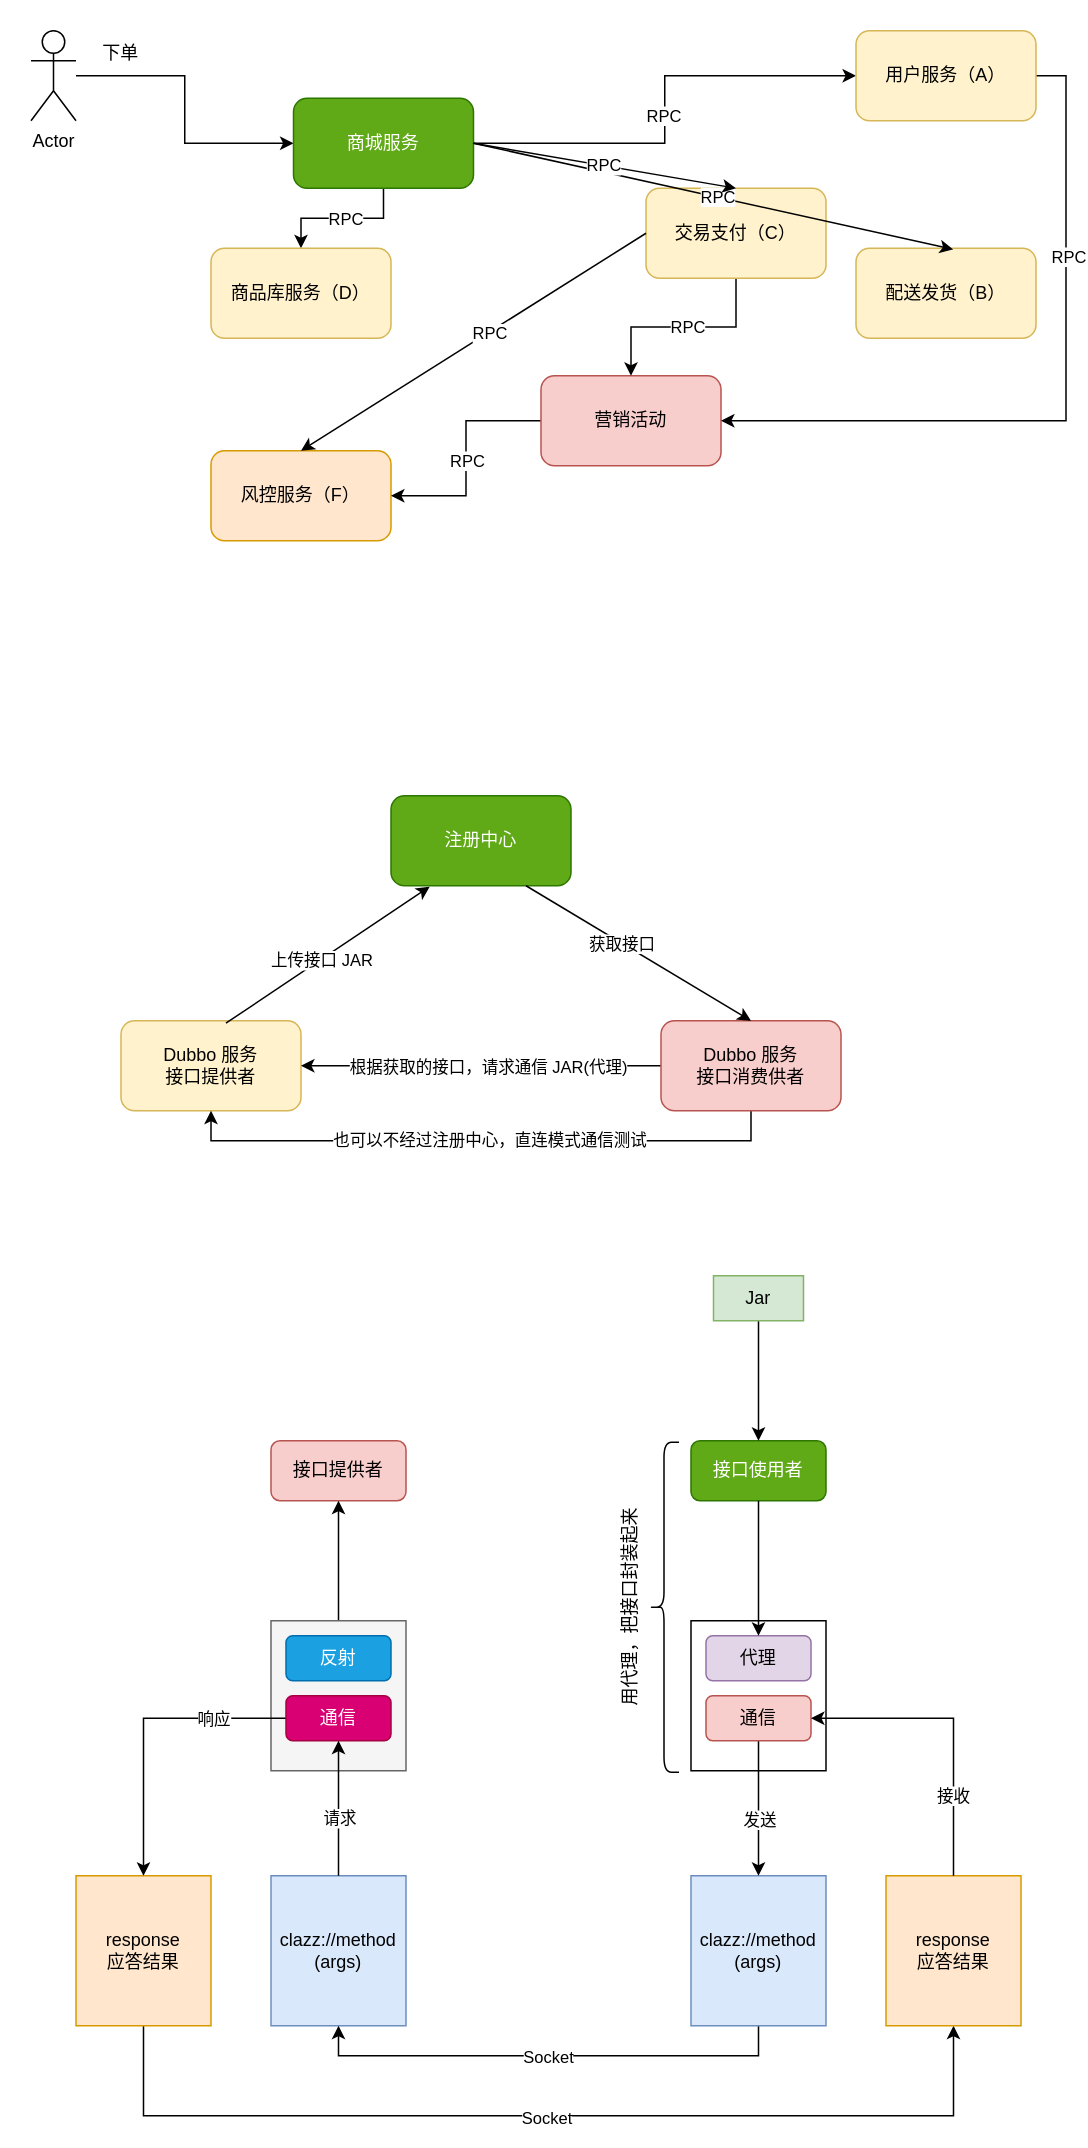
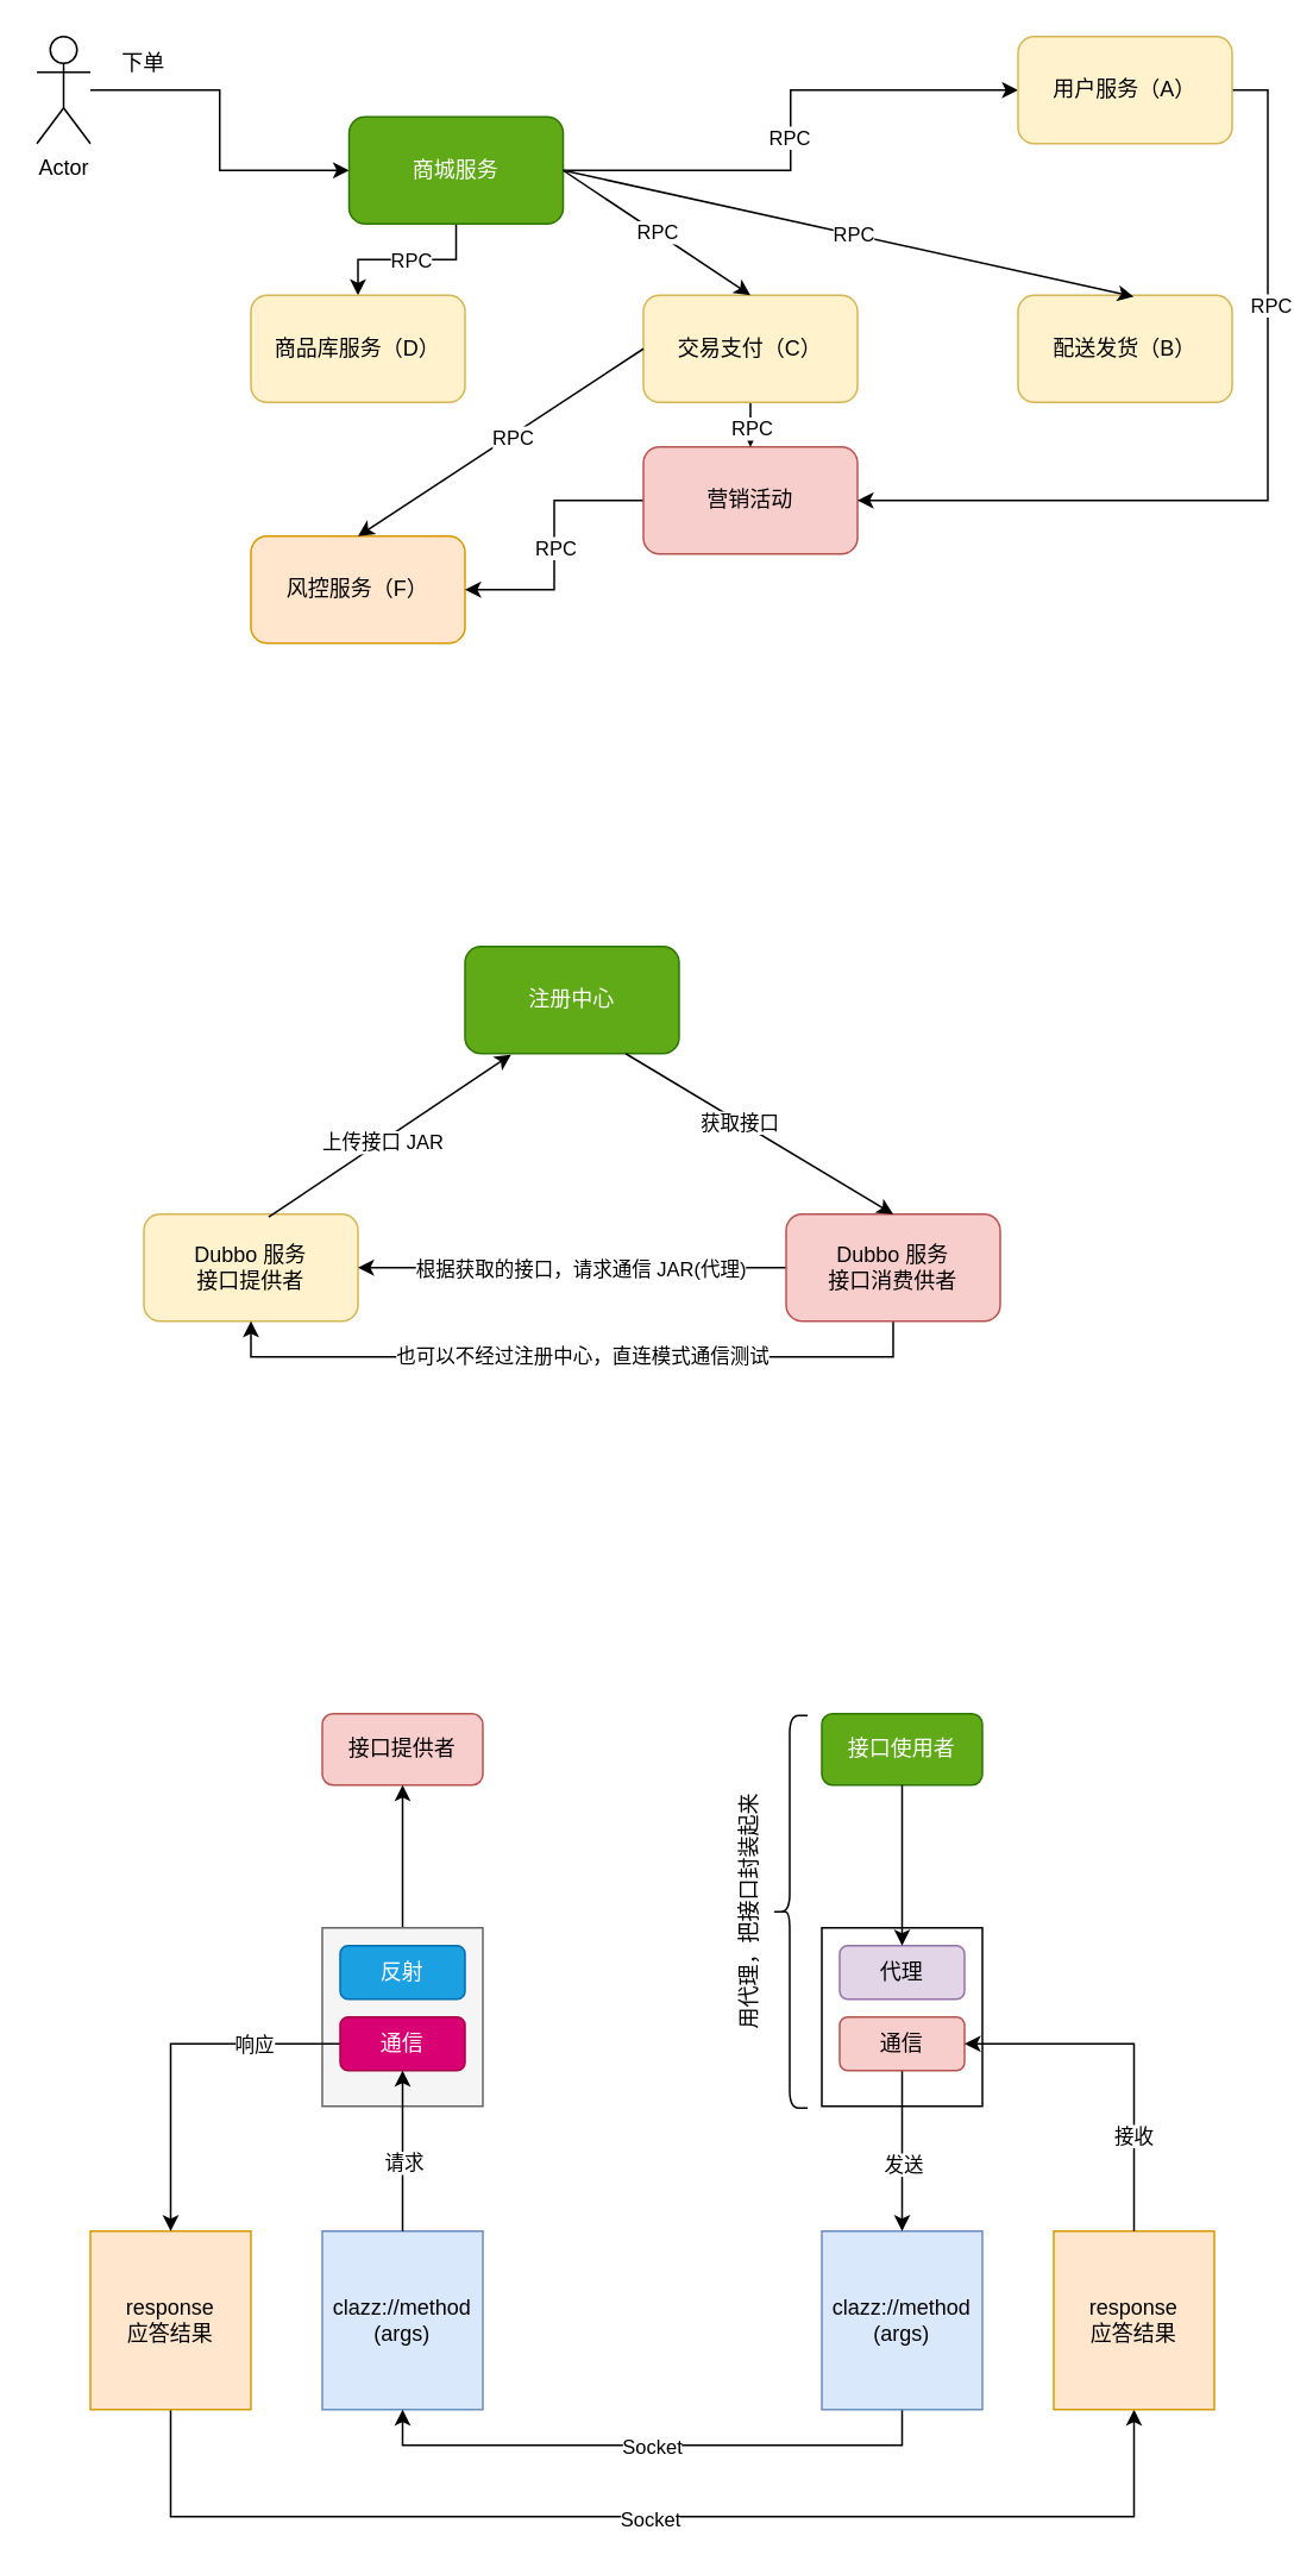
  <mxCell id="0" />
  <mxCell id="1" parent="0" />
  <mxCell id="2" style="edgeStyle=orthogonalEdgeStyle;rounded=0;orthogonalLoop=1;jettySize=auto;html=1;" edge="1" parent="1" source="3" target="8"><mxGeometry relative="1" as="geometry" /></mxCell>
  <mxCell id="3" value="Actor" style="shape=umlActor;verticalLabelPosition=bottom;verticalAlign=top;html=1;outlineConnect=0;" vertex="1" parent="1"><mxGeometry x="20" y="20" width="30" height="60" as="geometry" /></mxCell>
  <mxCell id="4" style="edgeStyle=orthogonalEdgeStyle;rounded=0;orthogonalLoop=1;jettySize=auto;html=1;entryX=0;entryY=0.5;entryDx=0;entryDy=0;" edge="1" parent="1" source="8" target="16"><mxGeometry relative="1" as="geometry" /></mxCell>
  <mxCell id="5" value="RPC" style="edgeLabel;html=1;align=center;verticalAlign=middle;resizable=0;points=[];" vertex="1" connectable="0" parent="4"><mxGeometry x="-0.024" y="1" relative="1" as="geometry"><mxPoint as="offset" /></mxGeometry></mxCell>
  <mxCell id="6" style="edgeStyle=orthogonalEdgeStyle;rounded=0;orthogonalLoop=1;jettySize=auto;html=1;exitX=0.5;exitY=1;exitDx=0;exitDy=0;" edge="1" parent="1" source="8" target="9"><mxGeometry relative="1" as="geometry" /></mxCell>
  <mxCell id="7" value="RPC" style="edgeLabel;html=1;align=center;verticalAlign=middle;resizable=0;points=[];" vertex="1" connectable="0" parent="6"><mxGeometry x="-0.037" relative="1" as="geometry"><mxPoint as="offset" /></mxGeometry></mxCell>
  <mxCell id="8" value="商城服务" style="rounded=1;whiteSpace=wrap;html=1;fillColor=#60a917;fontColor=#ffffff;strokeColor=#2D7600;" vertex="1" parent="1"><mxGeometry x="195" y="65" width="120" height="60" as="geometry" /></mxCell>
  <mxCell id="9" value="商品库服务（D）" style="rounded=1;whiteSpace=wrap;html=1;fillColor=#fff2cc;strokeColor=#d6b656;" vertex="1" parent="1"><mxGeometry x="140" y="165" width="120" height="60" as="geometry" /></mxCell>
  <mxCell id="10" value="风控服务（F）" style="rounded=1;whiteSpace=wrap;html=1;fillColor=#ffe6cc;strokeColor=#d79b00;" vertex="1" parent="1"><mxGeometry x="140" y="300" width="120" height="60" as="geometry" /></mxCell>
  <mxCell id="11" style="edgeStyle=orthogonalEdgeStyle;rounded=0;orthogonalLoop=1;jettySize=auto;html=1;entryX=1;entryY=0.5;entryDx=0;entryDy=0;" edge="1" parent="1" source="13" target="10"><mxGeometry relative="1" as="geometry" /></mxCell>
  <mxCell id="12" value="RPC" style="edgeLabel;html=1;align=center;verticalAlign=middle;resizable=0;points=[];" vertex="1" connectable="0" parent="11"><mxGeometry x="0.015" relative="1" as="geometry"><mxPoint as="offset" /></mxGeometry></mxCell>
  <mxCell id="13" value="营销活动" style="rounded=1;whiteSpace=wrap;html=1;fillColor=#f8cecc;strokeColor=#b85450;" vertex="1" parent="1"><mxGeometry x="360" y="250" width="120" height="60" as="geometry" /></mxCell>
  <mxCell id="14" style="edgeStyle=orthogonalEdgeStyle;rounded=0;orthogonalLoop=1;jettySize=auto;html=1;exitX=1;exitY=0.5;exitDx=0;exitDy=0;entryX=1;entryY=0.5;entryDx=0;entryDy=0;" edge="1" parent="1" source="16" target="13"><mxGeometry relative="1" as="geometry" /></mxCell>
  <mxCell id="15" value="RPC" style="edgeLabel;html=1;align=center;verticalAlign=middle;resizable=0;points=[];" vertex="1" connectable="0" parent="14"><mxGeometry x="-0.417" y="1" relative="1" as="geometry"><mxPoint as="offset" /></mxGeometry></mxCell>
  <mxCell id="16" value="用户服务（A）" style="rounded=1;whiteSpace=wrap;html=1;fillColor=#fff2cc;strokeColor=#d6b656;" vertex="1" parent="1"><mxGeometry x="570" y="20" width="120" height="60" as="geometry" /></mxCell>
  <mxCell id="17" style="edgeStyle=orthogonalEdgeStyle;rounded=0;orthogonalLoop=1;jettySize=auto;html=1;exitX=0.5;exitY=1;exitDx=0;exitDy=0;" edge="1" parent="1" source="19" target="13"><mxGeometry relative="1" as="geometry" /></mxCell>
  <mxCell id="18" value="RPC" style="edgeLabel;html=1;align=center;verticalAlign=middle;resizable=0;points=[];" vertex="1" connectable="0" parent="17"><mxGeometry x="-0.042" relative="1" as="geometry"><mxPoint as="offset" /></mxGeometry></mxCell>
- <mxCell id="19" value="交易支付（C）" style="rounded=1;whiteSpace=wrap;html=1;fillColor=#fff2cc;strokeColor=#d6b656;" vertex="1" parent="1"><mxGeometry x="430" y="125" width="120" height="60" as="geometry" /></mxCell>
+ <mxCell id="19" value="交易支付（C）" style="rounded=1;whiteSpace=wrap;html=1;fillColor=#fff2cc;strokeColor=#d6b656;" vertex="1" parent="1"><mxGeometry x="360" y="165" width="120" height="60" as="geometry" /></mxCell>
  <mxCell id="20" value="配送发货（B）" style="rounded=1;whiteSpace=wrap;html=1;fillColor=#fff2cc;strokeColor=#d6b656;" vertex="1" parent="1"><mxGeometry x="570" y="165" width="120" height="60" as="geometry" /></mxCell>
  <mxCell id="21" value="下单" style="text;html=1;strokeColor=none;fillColor=none;align=center;verticalAlign=middle;whiteSpace=wrap;rounded=0;" vertex="1" parent="1"><mxGeometry x="50" y="20" width="60" height="30" as="geometry" /></mxCell>
  <mxCell id="22" value="" style="endArrow=classic;html=1;rounded=0;exitX=1;exitY=0.5;exitDx=0;exitDy=0;entryX=0.54;entryY=0.013;entryDx=0;entryDy=0;entryPerimeter=0;" edge="1" parent="1" source="8" target="20"><mxGeometry width="50" height="50" relative="1" as="geometry"><mxPoint x="440" y="160" as="sourcePoint" /><mxPoint x="490" y="110" as="targetPoint" /></mxGeometry></mxCell>
  <mxCell id="23" value="RPC" style="edgeLabel;html=1;align=center;verticalAlign=middle;resizable=0;points=[];" vertex="1" connectable="0" parent="22"><mxGeometry x="-0.008" relative="1" as="geometry"><mxPoint x="4" as="offset" /></mxGeometry></mxCell>
  <mxCell id="24" value="" style="endArrow=classic;html=1;rounded=0;exitX=1;exitY=0.5;exitDx=0;exitDy=0;entryX=0.5;entryY=0;entryDx=0;entryDy=0;" edge="1" parent="1" source="8" target="19"><mxGeometry width="50" height="50" relative="1" as="geometry"><mxPoint x="440" y="160" as="sourcePoint" /><mxPoint x="490" y="110" as="targetPoint" /></mxGeometry></mxCell>
  <mxCell id="25" value="RPC" style="edgeLabel;html=1;align=center;verticalAlign=middle;resizable=0;points=[];" vertex="1" connectable="0" parent="24"><mxGeometry x="-0.005" relative="1" as="geometry"><mxPoint as="offset" /></mxGeometry></mxCell>
  <mxCell id="26" value="" style="endArrow=classic;html=1;rounded=0;exitX=0;exitY=0.5;exitDx=0;exitDy=0;entryX=0.5;entryY=0;entryDx=0;entryDy=0;" edge="1" parent="1" source="19" target="10"><mxGeometry width="50" height="50" relative="1" as="geometry"><mxPoint x="440" y="160" as="sourcePoint" /><mxPoint x="490" y="110" as="targetPoint" /></mxGeometry></mxCell>
  <mxCell id="27" value="RPC" style="edgeLabel;html=1;align=center;verticalAlign=middle;resizable=0;points=[];" vertex="1" connectable="0" parent="26"><mxGeometry x="-0.085" y="1" relative="1" as="geometry"><mxPoint as="offset" /></mxGeometry></mxCell>
  <mxCell id="28" value="注册中心" style="rounded=1;whiteSpace=wrap;html=1;fillColor=#60a917;fontColor=#ffffff;strokeColor=#2D7600;" vertex="1" parent="1"><mxGeometry x="260" y="530" width="120" height="60" as="geometry" /></mxCell>
  <mxCell id="29" value="Dubbo 服务&lt;br&gt;接口提供者" style="rounded=1;whiteSpace=wrap;html=1;fillColor=#fff2cc;strokeColor=#d6b656;" vertex="1" parent="1"><mxGeometry x="80" y="680" width="120" height="60" as="geometry" /></mxCell>
  <mxCell id="30" style="edgeStyle=orthogonalEdgeStyle;rounded=0;orthogonalLoop=1;jettySize=auto;html=1;exitX=0.5;exitY=1;exitDx=0;exitDy=0;entryX=0.5;entryY=1;entryDx=0;entryDy=0;" edge="1" parent="1" source="34" target="29"><mxGeometry relative="1" as="geometry" /></mxCell>
  <mxCell id="31" value="也可以不经过注册中心，直连模式通信测试" style="edgeLabel;html=1;align=center;verticalAlign=middle;resizable=0;points=[];" vertex="1" connectable="0" parent="30"><mxGeometry x="0.502" y="-1" relative="1" as="geometry"><mxPoint x="105" as="offset" /></mxGeometry></mxCell>
  <mxCell id="32" style="edgeStyle=orthogonalEdgeStyle;rounded=0;orthogonalLoop=1;jettySize=auto;html=1;entryX=1;entryY=0.5;entryDx=0;entryDy=0;" edge="1" parent="1" source="34" target="29"><mxGeometry relative="1" as="geometry" /></mxCell>
  <mxCell id="33" value="根据获取的接口，请求通信 JAR(代理)" style="edgeLabel;html=1;align=center;verticalAlign=middle;resizable=0;points=[];" vertex="1" connectable="0" parent="32"><mxGeometry x="0.647" y="-1" relative="1" as="geometry"><mxPoint x="82" y="1" as="offset" /></mxGeometry></mxCell>
  <mxCell id="34" value="Dubbo 服务&lt;br&gt;接口消费供者" style="rounded=1;whiteSpace=wrap;html=1;fillColor=#f8cecc;strokeColor=#b85450;" vertex="1" parent="1"><mxGeometry x="440" y="680" width="120" height="60" as="geometry" /></mxCell>
  <mxCell id="35" value="" style="endArrow=classic;html=1;rounded=0;exitX=0.583;exitY=0.027;exitDx=0;exitDy=0;exitPerimeter=0;entryX=0.215;entryY=1.01;entryDx=0;entryDy=0;entryPerimeter=0;" edge="1" parent="1" source="29" target="28"><mxGeometry width="50" height="50" relative="1" as="geometry"><mxPoint x="420" y="520" as="sourcePoint" /><mxPoint x="470" y="470" as="targetPoint" /></mxGeometry></mxCell>
  <mxCell id="36" value="上传接口 JAR" style="edgeLabel;html=1;align=center;verticalAlign=middle;resizable=0;points=[];" vertex="1" connectable="0" parent="35"><mxGeometry x="-0.076" relative="1" as="geometry"><mxPoint as="offset" /></mxGeometry></mxCell>
  <mxCell id="37" value="" style="endArrow=classic;html=1;rounded=0;exitX=0.75;exitY=1;exitDx=0;exitDy=0;entryX=0.5;entryY=0;entryDx=0;entryDy=0;" edge="1" parent="1" source="28" target="34"><mxGeometry width="50" height="50" relative="1" as="geometry"><mxPoint x="420" y="520" as="sourcePoint" /><mxPoint x="470" y="470" as="targetPoint" /></mxGeometry></mxCell>
  <mxCell id="38" value="获取接口" style="edgeLabel;html=1;align=center;verticalAlign=middle;resizable=0;points=[];" vertex="1" connectable="0" parent="37"><mxGeometry x="-0.152" relative="1" as="geometry"><mxPoint as="offset" /></mxGeometry></mxCell>
  <mxCell id="39" value="接口提供者" style="rounded=1;whiteSpace=wrap;html=1;fillColor=#f8cecc;strokeColor=#b85450;" vertex="1" parent="1"><mxGeometry x="180" y="960" width="90" height="40" as="geometry" /></mxCell>
  <mxCell id="40" value="接口使用者" style="rounded=1;whiteSpace=wrap;html=1;fillColor=#60a917;fontColor=#ffffff;strokeColor=#2D7600;" vertex="1" parent="1"><mxGeometry x="460" y="960" width="90" height="40" as="geometry" /></mxCell>
  <mxCell id="41" style="edgeStyle=orthogonalEdgeStyle;rounded=0;orthogonalLoop=1;jettySize=auto;html=1;exitX=0.5;exitY=1;exitDx=0;exitDy=0;entryX=0.5;entryY=1;entryDx=0;entryDy=0;" edge="1" parent="1" source="43" target="45"><mxGeometry relative="1" as="geometry"><Array as="points"><mxPoint x="95" y="1410" /><mxPoint x="635" y="1410" /></Array></mxGeometry></mxCell>
  <mxCell id="42" value="Socket" style="edgeLabel;html=1;align=center;verticalAlign=middle;resizable=0;points=[];" vertex="1" connectable="0" parent="41"><mxGeometry x="-0.006" y="-1" relative="1" as="geometry"><mxPoint as="offset" /></mxGeometry></mxCell>
  <mxCell id="43" value="response&lt;br&gt;应答结果" style="rounded=0;whiteSpace=wrap;html=1;fillColor=#ffe6cc;strokeColor=#d79b00;" vertex="1" parent="1"><mxGeometry x="50" y="1250" width="90" height="100" as="geometry" /></mxCell>
  <mxCell id="44" value="clazz://method&lt;br&gt;(args)" style="rounded=0;whiteSpace=wrap;html=1;fillColor=#dae8fc;strokeColor=#6c8ebf;" vertex="1" parent="1"><mxGeometry x="180" y="1250" width="90" height="100" as="geometry" /></mxCell>
  <mxCell id="45" value="response&lt;br&gt;应答结果" style="rounded=0;whiteSpace=wrap;html=1;fillColor=#ffe6cc;strokeColor=#d79b00;" vertex="1" parent="1"><mxGeometry x="590" y="1250" width="90" height="100" as="geometry" /></mxCell>
  <mxCell id="46" style="edgeStyle=orthogonalEdgeStyle;rounded=0;orthogonalLoop=1;jettySize=auto;html=1;exitX=0.5;exitY=1;exitDx=0;exitDy=0;entryX=0.5;entryY=1;entryDx=0;entryDy=0;" edge="1" parent="1" source="48" target="44"><mxGeometry relative="1" as="geometry" /></mxCell>
  <mxCell id="47" value="Socket" style="edgeLabel;html=1;align=center;verticalAlign=middle;resizable=0;points=[];" vertex="1" connectable="0" parent="46"><mxGeometry x="0.008" relative="1" as="geometry"><mxPoint as="offset" /></mxGeometry></mxCell>
  <mxCell id="48" value="clazz://method&lt;br&gt;(args)" style="rounded=0;whiteSpace=wrap;html=1;fillColor=#dae8fc;strokeColor=#6c8ebf;" vertex="1" parent="1"><mxGeometry x="460" y="1250" width="90" height="100" as="geometry" /></mxCell>
  <mxCell id="49" style="edgeStyle=orthogonalEdgeStyle;rounded=0;orthogonalLoop=1;jettySize=auto;html=1;" edge="1" parent="1" source="50" target="39"><mxGeometry relative="1" as="geometry" /></mxCell>
  <mxCell id="50" value="" style="rounded=0;whiteSpace=wrap;html=1;fillColor=#f5f5f5;fontColor=#333333;strokeColor=#666666;" vertex="1" parent="1"><mxGeometry x="180" y="1080" width="90" height="100" as="geometry" /></mxCell>
  <mxCell id="51" value="" style="rounded=0;whiteSpace=wrap;html=1;" vertex="1" parent="1"><mxGeometry x="460" y="1080" width="90" height="100" as="geometry" /></mxCell>
  <mxCell id="52" style="edgeStyle=orthogonalEdgeStyle;rounded=0;orthogonalLoop=1;jettySize=auto;html=1;entryX=0.5;entryY=0;entryDx=0;entryDy=0;" edge="1" parent="1" source="54" target="43"><mxGeometry relative="1" as="geometry" /></mxCell>
  <mxCell id="53" value="响应" style="edgeLabel;html=1;align=center;verticalAlign=middle;resizable=0;points=[];" vertex="1" connectable="0" parent="52"><mxGeometry x="-0.51" relative="1" as="geometry"><mxPoint as="offset" /></mxGeometry></mxCell>
  <mxCell id="54" value="通信" style="rounded=1;whiteSpace=wrap;html=1;fillColor=#d80073;fontColor=#ffffff;strokeColor=#A50040;" vertex="1" parent="1"><mxGeometry x="190" y="1130" width="70" height="30" as="geometry" /></mxCell>
  <mxCell id="55" value="反射" style="rounded=1;whiteSpace=wrap;html=1;fillColor=#1ba1e2;fontColor=#ffffff;strokeColor=#006EAF;" vertex="1" parent="1"><mxGeometry x="190" y="1090" width="70" height="30" as="geometry" /></mxCell>
  <mxCell id="56" value="代理" style="rounded=1;whiteSpace=wrap;html=1;fillColor=#e1d5e7;strokeColor=#9673a6;" vertex="1" parent="1"><mxGeometry x="470" y="1090" width="70" height="30" as="geometry" /></mxCell>
  <mxCell id="57" style="edgeStyle=orthogonalEdgeStyle;rounded=0;orthogonalLoop=1;jettySize=auto;html=1;exitX=0.5;exitY=1;exitDx=0;exitDy=0;" edge="1" parent="1" source="59" target="48"><mxGeometry relative="1" as="geometry" /></mxCell>
  <mxCell id="58" value="发送" style="edgeLabel;html=1;align=center;verticalAlign=middle;resizable=0;points=[];" vertex="1" connectable="0" parent="57"><mxGeometry x="0.155" relative="1" as="geometry"><mxPoint as="offset" /></mxGeometry></mxCell>
  <mxCell id="59" value="通信" style="rounded=1;whiteSpace=wrap;html=1;fillColor=#f8cecc;strokeColor=#b85450;" vertex="1" parent="1"><mxGeometry x="470" y="1130" width="70" height="30" as="geometry" /></mxCell>
- <mxCell id="60" style="edgeStyle=orthogonalEdgeStyle;rounded=0;orthogonalLoop=1;jettySize=auto;html=1;entryX=0.5;entryY=0;entryDx=0;entryDy=0;" edge="1" parent="1" source="61" target="40"><mxGeometry relative="1" as="geometry" /></mxCell>
- <mxCell id="61" value="Jar" style="text;html=1;strokeColor=#82b366;fillColor=#d5e8d4;align=center;verticalAlign=middle;whiteSpace=wrap;rounded=0;" vertex="1" parent="1"><mxGeometry x="475" y="850" width="60" height="30" as="geometry" /></mxCell>
  <mxCell id="62" style="edgeStyle=orthogonalEdgeStyle;rounded=0;orthogonalLoop=1;jettySize=auto;html=1;exitX=0.5;exitY=0;exitDx=0;exitDy=0;entryX=0.5;entryY=1;entryDx=0;entryDy=0;" edge="1" parent="1" source="44" target="54"><mxGeometry relative="1" as="geometry" /></mxCell>
  <mxCell id="63" value="请求" style="edgeLabel;html=1;align=center;verticalAlign=middle;resizable=0;points=[];" vertex="1" connectable="0" parent="62"><mxGeometry x="-0.124" relative="1" as="geometry"><mxPoint as="offset" /></mxGeometry></mxCell>
  <mxCell id="64" value="" style="shape=curlyBracket;whiteSpace=wrap;html=1;rounded=1;labelPosition=left;verticalLabelPosition=middle;align=right;verticalAlign=middle;" vertex="1" parent="1"><mxGeometry x="432" y="961" width="20" height="220" as="geometry" /></mxCell>
  <mxCell id="65" value="用代理，把接口封装起来" style="text;html=1;strokeColor=none;fillColor=none;align=center;verticalAlign=middle;whiteSpace=wrap;rounded=0;rotation=270;" vertex="1" parent="1"><mxGeometry x="350" y="1056" width="140" height="30" as="geometry" /></mxCell>
  <mxCell id="66" style="edgeStyle=orthogonalEdgeStyle;rounded=0;orthogonalLoop=1;jettySize=auto;html=1;" edge="1" parent="1" source="40" target="56"><mxGeometry relative="1" as="geometry" /></mxCell>
  <mxCell id="67" style="edgeStyle=orthogonalEdgeStyle;rounded=0;orthogonalLoop=1;jettySize=auto;html=1;exitX=0.5;exitY=0;exitDx=0;exitDy=0;entryX=1;entryY=0.5;entryDx=0;entryDy=0;" edge="1" parent="1" source="45" target="59"><mxGeometry relative="1" as="geometry" /></mxCell>
  <mxCell id="68" value="接收" style="edgeLabel;html=1;align=center;verticalAlign=middle;resizable=0;points=[];" vertex="1" connectable="0" parent="67"><mxGeometry x="-0.461" y="1" relative="1" as="geometry"><mxPoint as="offset" /></mxGeometry></mxCell>
